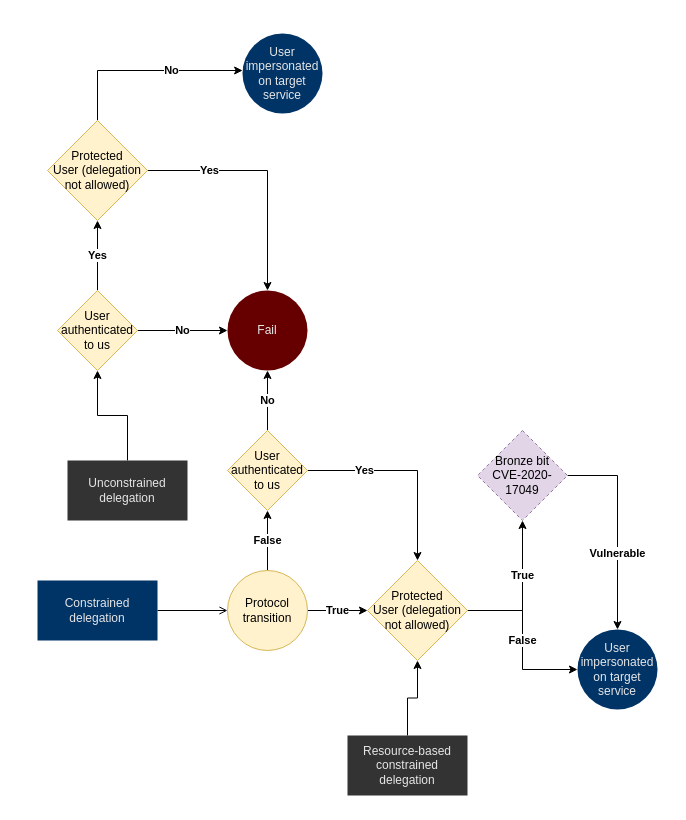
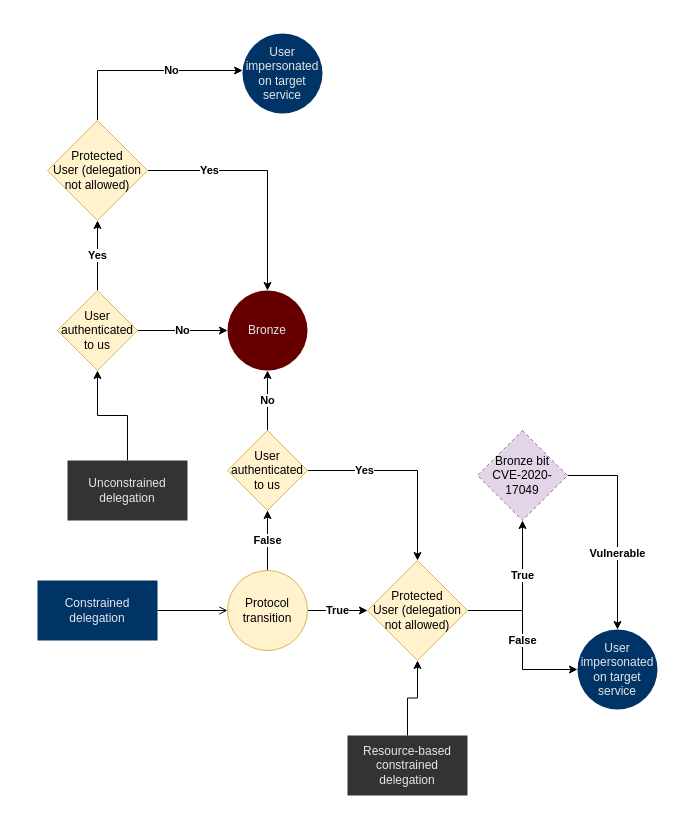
  <mxCell id="0" />
  <mxCell id="1" parent="0" />
  <mxCell id="2" value="" style="rounded=0;whiteSpace=wrap;html=1;strokeColor=none;" vertex="1" parent="1"><mxGeometry x="20" y="20" width="644" height="778" as="geometry" /></mxCell>
  <mxCell id="3" value="" style="edgeStyle=orthogonalEdgeStyle;rounded=0;orthogonalLoop=1;jettySize=auto;html=1;endArrow=open;" parent="1" source="4" target="12" edge="1"><mxGeometry relative="1" as="geometry"><mxPoint x="247" y="610" as="targetPoint" /></mxGeometry></mxCell>
  <mxCell id="4" value="Constrained delegation" style="rounded=0;whiteSpace=wrap;html=1;fontColor=#E6E6E6;strokeColor=none;fillColor=#003366;" parent="1" vertex="1"><mxGeometry x="37" y="580" width="120" height="60" as="geometry" /></mxCell>
  <mxCell id="5" value="True" style="edgeStyle=orthogonalEdgeStyle;rounded=0;orthogonalLoop=1;jettySize=auto;html=1;fontStyle=1;entryX=0.5;entryY=1;entryDx=0;entryDy=0;exitX=1;exitY=0.5;exitDx=0;exitDy=0;" parent="1" source="7" target="9" edge="1"><mxGeometry x="0.24" relative="1" as="geometry"><mxPoint as="offset" /><Array as="points" /></mxGeometry></mxCell>
  <mxCell id="6" value="False" style="edgeStyle=orthogonalEdgeStyle;rounded=0;orthogonalLoop=1;jettySize=auto;html=1;entryX=0;entryY=0.5;entryDx=0;entryDy=0;fontStyle=1" edge="1" parent="1" source="7" target="28"><mxGeometry relative="1" as="geometry" /></mxCell>
  <mxCell id="7" value="Protected&lt;br&gt;User (delegation not allowed)" style="rhombus;whiteSpace=wrap;html=1;fillColor=#fff2cc;strokeColor=#d6b656;" parent="1" vertex="1"><mxGeometry x="367" y="560" width="100" height="100" as="geometry" /></mxCell>
  <mxCell id="8" value="Vulnerable" style="edgeStyle=orthogonalEdgeStyle;rounded=0;orthogonalLoop=1;jettySize=auto;html=1;fontStyle=1;exitX=1;exitY=0.5;exitDx=0;exitDy=0;" parent="1" source="9" target="28" edge="1"><mxGeometry x="0.256" relative="1" as="geometry"><mxPoint x="637" y="650" as="targetPoint" /><mxPoint as="offset" /></mxGeometry></mxCell>
  <mxCell id="9" value="Bronze bit&lt;br&gt;CVE-2020-17049" style="rhombus;whiteSpace=wrap;html=1;fillColor=#e1d5e7;strokeColor=#9673a6;dashed=1;" parent="1" vertex="1"><mxGeometry x="477" y="430" width="90" height="90" as="geometry" /></mxCell>
  <mxCell id="10" value="False" style="edgeStyle=orthogonalEdgeStyle;rounded=0;orthogonalLoop=1;jettySize=auto;html=1;fontStyle=1" parent="1" source="12" target="15" edge="1"><mxGeometry relative="1" as="geometry"><mxPoint x="287" y="490" as="targetPoint" /></mxGeometry></mxCell>
  <mxCell id="11" value="True" style="edgeStyle=orthogonalEdgeStyle;rounded=0;orthogonalLoop=1;jettySize=auto;html=1;fontStyle=1" parent="1" source="12" target="7" edge="1"><mxGeometry relative="1" as="geometry"><mxPoint x="407" y="610" as="targetPoint" /></mxGeometry></mxCell>
  <mxCell id="12" value="Protocol&lt;br&gt;transition" style="ellipse;whiteSpace=wrap;html=1;fillColor=#fff2cc;strokeColor=#d6b656;" parent="1" vertex="1"><mxGeometry x="227" y="570" width="80" height="80" as="geometry" /></mxCell>
  <mxCell id="13" value="Yes" style="edgeStyle=orthogonalEdgeStyle;rounded=0;orthogonalLoop=1;jettySize=auto;html=1;fontStyle=1" parent="1" source="15" target="7" edge="1"><mxGeometry x="-0.429" relative="1" as="geometry"><mxPoint as="offset" /></mxGeometry></mxCell>
  <mxCell id="14" value="No" style="edgeStyle=orthogonalEdgeStyle;rounded=0;orthogonalLoop=1;jettySize=auto;html=1;fontStyle=1" parent="1" source="15" target="20" edge="1"><mxGeometry relative="1" as="geometry" /></mxCell>
  <mxCell id="15" value="User authenticated&lt;br&gt;to us" style="rhombus;whiteSpace=wrap;html=1;fillColor=#fff2cc;strokeColor=#d6b656;" parent="1" vertex="1"><mxGeometry x="227" y="430" width="80" height="80" as="geometry" /></mxCell>
  <mxCell id="16" style="edgeStyle=orthogonalEdgeStyle;rounded=0;orthogonalLoop=1;jettySize=auto;html=1;" parent="1" source="17" target="26" edge="1"><mxGeometry relative="1" as="geometry" /></mxCell>
  <mxCell id="17" value="Unconstrained delegation" style="rounded=0;whiteSpace=wrap;html=1;fontColor=#E6E6E6;strokeColor=none;fillColor=#333333;" parent="1" vertex="1"><mxGeometry x="67" y="460" width="120" height="60" as="geometry" /></mxCell>
  <mxCell id="18" style="edgeStyle=orthogonalEdgeStyle;rounded=0;orthogonalLoop=1;jettySize=auto;html=1;" parent="1" source="19" target="7" edge="1"><mxGeometry relative="1" as="geometry" /></mxCell>
  <mxCell id="19" value="Resource-based&lt;br&gt;constrained delegation" style="rounded=0;whiteSpace=wrap;html=1;fontColor=#E6E6E6;strokeColor=none;fillColor=#333333;" parent="1" vertex="1"><mxGeometry x="347" y="735" width="120" height="60" as="geometry" /></mxCell>
- <mxCell id="20" value="Fail" style="ellipse;whiteSpace=wrap;html=1;aspect=fixed;strokeColor=none;fillColor=#660000;fontColor=#E6E6E6;" parent="1" vertex="1"><mxGeometry x="227" y="290" width="80" height="80" as="geometry" /></mxCell>
+ <mxCell id="20" value="Bronze" style="ellipse;whiteSpace=wrap;html=1;aspect=fixed;strokeColor=none;fillColor=#660000;fontColor=#E6E6E6;" parent="1" vertex="1"><mxGeometry x="227" y="290" width="80" height="80" as="geometry" /></mxCell>
  <mxCell id="21" value="Yes" style="edgeStyle=orthogonalEdgeStyle;rounded=0;orthogonalLoop=1;jettySize=auto;html=1;fontStyle=1" parent="1" source="23" target="20" edge="1"><mxGeometry x="-0.481" relative="1" as="geometry"><mxPoint as="offset" /></mxGeometry></mxCell>
  <mxCell id="22" value="No" style="edgeStyle=orthogonalEdgeStyle;rounded=0;orthogonalLoop=1;jettySize=auto;html=1;fontStyle=1" parent="1" source="23" target="27" edge="1"><mxGeometry x="0.268" relative="1" as="geometry"><mxPoint x="227" y="70" as="targetPoint" /><Array as="points"><mxPoint x="97" y="70" /></Array><mxPoint as="offset" /></mxGeometry></mxCell>
  <mxCell id="23" value="Protected&lt;br&gt;User (delegation not allowed)" style="rhombus;whiteSpace=wrap;html=1;fillColor=#fff2cc;strokeColor=#d6b656;" parent="1" vertex="1"><mxGeometry x="47" y="120" width="100" height="100" as="geometry" /></mxCell>
  <mxCell id="24" value="Yes" style="edgeStyle=orthogonalEdgeStyle;rounded=0;orthogonalLoop=1;jettySize=auto;html=1;fontStyle=1" parent="1" source="26" target="23" edge="1"><mxGeometry relative="1" as="geometry" /></mxCell>
  <mxCell id="25" value="No" style="edgeStyle=orthogonalEdgeStyle;rounded=0;orthogonalLoop=1;jettySize=auto;html=1;fontStyle=1" parent="1" source="26" target="20" edge="1"><mxGeometry relative="1" as="geometry" /></mxCell>
  <mxCell id="26" value="User authenticated&lt;br&gt;to us" style="rhombus;whiteSpace=wrap;html=1;fillColor=#fff2cc;strokeColor=#d6b656;" parent="1" vertex="1"><mxGeometry x="57" y="290" width="80" height="80" as="geometry" /></mxCell>
  <mxCell id="27" value="User impersonated on target service" style="ellipse;whiteSpace=wrap;html=1;aspect=fixed;fillColor=#003366;fontColor=#E6E6E6;strokeColor=none;" parent="1" vertex="1"><mxGeometry x="242" y="33" width="80" height="80" as="geometry" /></mxCell>
  <mxCell id="28" value="User impersonated on target service" style="ellipse;whiteSpace=wrap;html=1;aspect=fixed;fillColor=#003366;fontColor=#E6E6E6;strokeColor=none;" parent="1" vertex="1"><mxGeometry x="577" y="629" width="80" height="80" as="geometry" /></mxCell>
